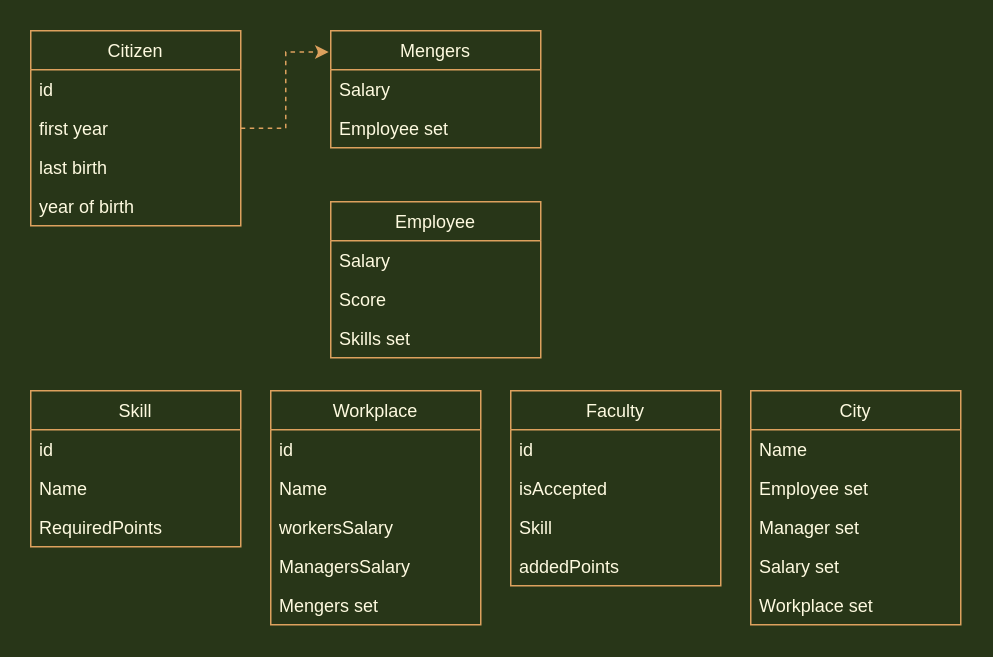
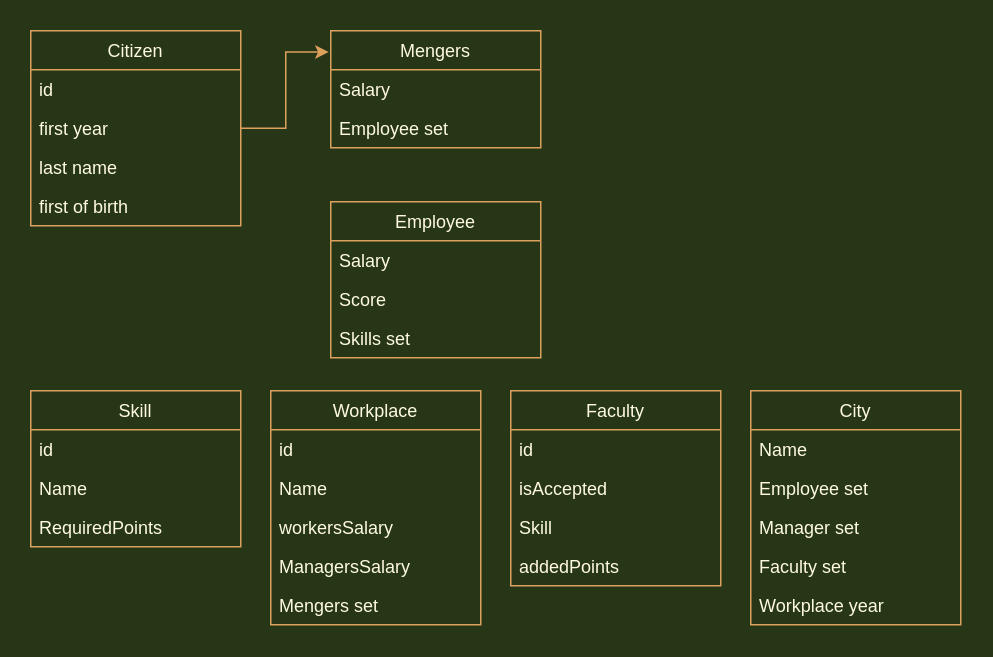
  <mxCell id="0" />
  <mxCell id="1" parent="0" />
  <mxCell id="2" value="Citizen" style="swimlane;fontStyle=0;childLayout=stackLayout;horizontal=1;startSize=26;fillColor=none;horizontalStack=0;resizeParent=1;resizeParentMax=0;resizeLast=0;collapsible=1;marginBottom=0;strokeColor=#DDA15E;fontColor=#FEFAE0;" vertex="1" parent="1"><mxGeometry x="20" y="20" width="140" height="130" as="geometry" /></mxCell>
  <mxCell id="3" value="id " style="text;strokeColor=none;fillColor=none;align=left;verticalAlign=top;spacingLeft=4;spacingRight=4;overflow=hidden;rotatable=0;points=[[0,0.5],[1,0.5]];portConstraint=eastwest;fontColor=#FEFAE0;" vertex="1" parent="2"><mxGeometry y="26" width="140" height="26" as="geometry" /></mxCell>
  <mxCell id="4" value="first year" style="text;strokeColor=none;fillColor=none;align=left;verticalAlign=top;spacingLeft=4;spacingRight=4;overflow=hidden;rotatable=0;points=[[0,0.5],[1,0.5]];portConstraint=eastwest;fontColor=#FEFAE0;" vertex="1" parent="2"><mxGeometry y="52" width="140" height="26" as="geometry" /></mxCell>
- <mxCell id="5" value="last birth&#10;" style="text;strokeColor=none;fillColor=none;align=left;verticalAlign=top;spacingLeft=4;spacingRight=4;overflow=hidden;rotatable=0;points=[[0,0.5],[1,0.5]];portConstraint=eastwest;fontColor=#FEFAE0;" vertex="1" parent="2"><mxGeometry y="78" width="140" height="26" as="geometry" /></mxCell>
- <mxCell id="6" value="year of birth" style="text;strokeColor=none;fillColor=none;align=left;verticalAlign=top;spacingLeft=4;spacingRight=4;overflow=hidden;rotatable=0;points=[[0,0.5],[1,0.5]];portConstraint=eastwest;fontColor=#FEFAE0;" vertex="1" parent="2"><mxGeometry y="104" width="140" height="26" as="geometry" /></mxCell>
+ <mxCell id="5" value="last name&#10;" style="text;strokeColor=none;fillColor=none;align=left;verticalAlign=top;spacingLeft=4;spacingRight=4;overflow=hidden;rotatable=0;points=[[0,0.5],[1,0.5]];portConstraint=eastwest;fontColor=#FEFAE0;" vertex="1" parent="2"><mxGeometry y="78" width="140" height="26" as="geometry" /></mxCell>
+ <mxCell id="6" value="first of birth" style="text;strokeColor=none;fillColor=none;align=left;verticalAlign=top;spacingLeft=4;spacingRight=4;overflow=hidden;rotatable=0;points=[[0,0.5],[1,0.5]];portConstraint=eastwest;fontColor=#FEFAE0;" vertex="1" parent="2"><mxGeometry y="104" width="140" height="26" as="geometry" /></mxCell>
  <mxCell id="7" value="City" style="swimlane;fontStyle=0;childLayout=stackLayout;horizontal=1;startSize=26;fillColor=none;horizontalStack=0;resizeParent=1;resizeParentMax=0;resizeLast=0;collapsible=1;marginBottom=0;strokeColor=#DDA15E;fontColor=#FEFAE0;" vertex="1" parent="1"><mxGeometry x="500" y="260" width="140" height="156" as="geometry" /></mxCell>
  <mxCell id="8" value="Name" style="text;strokeColor=none;fillColor=none;align=left;verticalAlign=top;spacingLeft=4;spacingRight=4;overflow=hidden;rotatable=0;points=[[0,0.5],[1,0.5]];portConstraint=eastwest;fontColor=#FEFAE0;" vertex="1" parent="7"><mxGeometry y="26" width="140" height="26" as="geometry" /></mxCell>
  <mxCell id="9" value="Employee set" style="text;strokeColor=none;fillColor=none;align=left;verticalAlign=top;spacingLeft=4;spacingRight=4;overflow=hidden;rotatable=0;points=[[0,0.5],[1,0.5]];portConstraint=eastwest;fontColor=#FEFAE0;" vertex="1" parent="7"><mxGeometry y="52" width="140" height="26" as="geometry" /></mxCell>
  <mxCell id="10" value="Manager set" style="text;strokeColor=none;fillColor=none;align=left;verticalAlign=top;spacingLeft=4;spacingRight=4;overflow=hidden;rotatable=0;points=[[0,0.5],[1,0.5]];portConstraint=eastwest;fontColor=#FEFAE0;" vertex="1" parent="7"><mxGeometry y="78" width="140" height="26" as="geometry" /></mxCell>
- <mxCell id="11" value="Salary set" style="text;strokeColor=none;fillColor=none;align=left;verticalAlign=top;spacingLeft=4;spacingRight=4;overflow=hidden;rotatable=0;points=[[0,0.5],[1,0.5]];portConstraint=eastwest;fontColor=#FEFAE0;" vertex="1" parent="7"><mxGeometry y="104" width="140" height="26" as="geometry" /></mxCell>
- <mxCell id="12" value="Workplace set" style="text;strokeColor=none;fillColor=none;align=left;verticalAlign=top;spacingLeft=4;spacingRight=4;overflow=hidden;rotatable=0;points=[[0,0.5],[1,0.5]];portConstraint=eastwest;fontColor=#FEFAE0;" vertex="1" parent="7"><mxGeometry y="130" width="140" height="26" as="geometry" /></mxCell>
+ <mxCell id="11" value="Faculty set" style="text;strokeColor=none;fillColor=none;align=left;verticalAlign=top;spacingLeft=4;spacingRight=4;overflow=hidden;rotatable=0;points=[[0,0.5],[1,0.5]];portConstraint=eastwest;fontColor=#FEFAE0;" vertex="1" parent="7"><mxGeometry y="104" width="140" height="26" as="geometry" /></mxCell>
+ <mxCell id="12" value="Workplace year" style="text;strokeColor=none;fillColor=none;align=left;verticalAlign=top;spacingLeft=4;spacingRight=4;overflow=hidden;rotatable=0;points=[[0,0.5],[1,0.5]];portConstraint=eastwest;fontColor=#FEFAE0;" vertex="1" parent="7"><mxGeometry y="130" width="140" height="26" as="geometry" /></mxCell>
  <mxCell id="13" value="Faculty" style="swimlane;fontStyle=0;childLayout=stackLayout;horizontal=1;startSize=26;fillColor=none;horizontalStack=0;resizeParent=1;resizeParentMax=0;resizeLast=0;collapsible=1;marginBottom=0;strokeColor=#DDA15E;fontColor=#FEFAE0;" vertex="1" parent="1"><mxGeometry x="340" y="260" width="140" height="130" as="geometry" /></mxCell>
  <mxCell id="14" value="id" style="text;strokeColor=none;fillColor=none;align=left;verticalAlign=top;spacingLeft=4;spacingRight=4;overflow=hidden;rotatable=0;points=[[0,0.5],[1,0.5]];portConstraint=eastwest;fontColor=#FEFAE0;" vertex="1" parent="13"><mxGeometry y="26" width="140" height="26" as="geometry" /></mxCell>
  <mxCell id="15" value="isAccepted" style="text;strokeColor=none;fillColor=none;align=left;verticalAlign=top;spacingLeft=4;spacingRight=4;overflow=hidden;rotatable=0;points=[[0,0.5],[1,0.5]];portConstraint=eastwest;fontColor=#FEFAE0;" vertex="1" parent="13"><mxGeometry y="52" width="140" height="26" as="geometry" /></mxCell>
  <mxCell id="16" value="Skill" style="text;strokeColor=none;fillColor=none;align=left;verticalAlign=top;spacingLeft=4;spacingRight=4;overflow=hidden;rotatable=0;points=[[0,0.5],[1,0.5]];portConstraint=eastwest;fontColor=#FEFAE0;" vertex="1" parent="13"><mxGeometry y="78" width="140" height="26" as="geometry" /></mxCell>
  <mxCell id="17" value="addedPoints" style="text;strokeColor=none;fillColor=none;align=left;verticalAlign=top;spacingLeft=4;spacingRight=4;overflow=hidden;rotatable=0;points=[[0,0.5],[1,0.5]];portConstraint=eastwest;fontColor=#FEFAE0;" vertex="1" parent="13"><mxGeometry y="104" width="140" height="26" as="geometry" /></mxCell>
  <mxCell id="18" value="Workplace" style="swimlane;fontStyle=0;childLayout=stackLayout;horizontal=1;startSize=26;fillColor=none;horizontalStack=0;resizeParent=1;resizeParentMax=0;resizeLast=0;collapsible=1;marginBottom=0;strokeColor=#DDA15E;fontColor=#FEFAE0;" vertex="1" parent="1"><mxGeometry x="180" y="260" width="140" height="156" as="geometry" /></mxCell>
  <mxCell id="19" value="id" style="text;strokeColor=none;fillColor=none;align=left;verticalAlign=top;spacingLeft=4;spacingRight=4;overflow=hidden;rotatable=0;points=[[0,0.5],[1,0.5]];portConstraint=eastwest;fontColor=#FEFAE0;" vertex="1" parent="18"><mxGeometry y="26" width="140" height="26" as="geometry" /></mxCell>
  <mxCell id="20" value="Name" style="text;strokeColor=none;fillColor=none;align=left;verticalAlign=top;spacingLeft=4;spacingRight=4;overflow=hidden;rotatable=0;points=[[0,0.5],[1,0.5]];portConstraint=eastwest;fontColor=#FEFAE0;" vertex="1" parent="18"><mxGeometry y="52" width="140" height="26" as="geometry" /></mxCell>
  <mxCell id="21" value="workersSalary" style="text;strokeColor=none;fillColor=none;align=left;verticalAlign=top;spacingLeft=4;spacingRight=4;overflow=hidden;rotatable=0;points=[[0,0.5],[1,0.5]];portConstraint=eastwest;fontColor=#FEFAE0;" vertex="1" parent="18"><mxGeometry y="78" width="140" height="26" as="geometry" /></mxCell>
  <mxCell id="22" value="ManagersSalary" style="text;strokeColor=none;fillColor=none;align=left;verticalAlign=top;spacingLeft=4;spacingRight=4;overflow=hidden;rotatable=0;points=[[0,0.5],[1,0.5]];portConstraint=eastwest;fontColor=#FEFAE0;" vertex="1" parent="18"><mxGeometry y="104" width="140" height="26" as="geometry" /></mxCell>
  <mxCell id="23" value="Mengers set" style="text;strokeColor=none;fillColor=none;align=left;verticalAlign=top;spacingLeft=4;spacingRight=4;overflow=hidden;rotatable=0;points=[[0,0.5],[1,0.5]];portConstraint=eastwest;fontColor=#FEFAE0;" vertex="1" parent="18"><mxGeometry y="130" width="140" height="26" as="geometry" /></mxCell>
  <mxCell id="24" value="Skill" style="swimlane;fontStyle=0;childLayout=stackLayout;horizontal=1;startSize=26;fillColor=none;horizontalStack=0;resizeParent=1;resizeParentMax=0;resizeLast=0;collapsible=1;marginBottom=0;strokeColor=#DDA15E;fontColor=#FEFAE0;" vertex="1" parent="1"><mxGeometry x="20" y="260" width="140" height="104" as="geometry" /></mxCell>
  <mxCell id="25" value="id   " style="text;strokeColor=none;fillColor=none;align=left;verticalAlign=top;spacingLeft=4;spacingRight=4;overflow=hidden;rotatable=0;points=[[0,0.5],[1,0.5]];portConstraint=eastwest;fontColor=#FEFAE0;" vertex="1" parent="24"><mxGeometry y="26" width="140" height="26" as="geometry" /></mxCell>
  <mxCell id="26" value="Name" style="text;strokeColor=none;fillColor=none;align=left;verticalAlign=top;spacingLeft=4;spacingRight=4;overflow=hidden;rotatable=0;points=[[0,0.5],[1,0.5]];portConstraint=eastwest;fontColor=#FEFAE0;" vertex="1" parent="24"><mxGeometry y="52" width="140" height="26" as="geometry" /></mxCell>
  <mxCell id="27" value="RequiredPoints" style="text;strokeColor=none;fillColor=none;align=left;verticalAlign=top;spacingLeft=4;spacingRight=4;overflow=hidden;rotatable=0;points=[[0,0.5],[1,0.5]];portConstraint=eastwest;fontColor=#FEFAE0;" vertex="1" parent="24"><mxGeometry y="78" width="140" height="26" as="geometry" /></mxCell>
  <mxCell id="28" value="Employee" style="swimlane;fontStyle=0;childLayout=stackLayout;horizontal=1;startSize=26;fillColor=none;horizontalStack=0;resizeParent=1;resizeParentMax=0;resizeLast=0;collapsible=1;marginBottom=0;strokeColor=#DDA15E;fontColor=#FEFAE0;" vertex="1" parent="1"><mxGeometry x="220" y="134" width="140" height="104" as="geometry" /></mxCell>
  <mxCell id="29" value="Salary" style="text;strokeColor=none;fillColor=none;align=left;verticalAlign=top;spacingLeft=4;spacingRight=4;overflow=hidden;rotatable=0;points=[[0,0.5],[1,0.5]];portConstraint=eastwest;fontColor=#FEFAE0;" vertex="1" parent="28"><mxGeometry y="26" width="140" height="26" as="geometry" /></mxCell>
  <mxCell id="30" value="Score" style="text;strokeColor=none;fillColor=none;align=left;verticalAlign=top;spacingLeft=4;spacingRight=4;overflow=hidden;rotatable=0;points=[[0,0.5],[1,0.5]];portConstraint=eastwest;fontColor=#FEFAE0;" vertex="1" parent="28"><mxGeometry y="52" width="140" height="26" as="geometry" /></mxCell>
  <mxCell id="31" value="Skills set" style="text;strokeColor=none;fillColor=none;align=left;verticalAlign=top;spacingLeft=4;spacingRight=4;overflow=hidden;rotatable=0;points=[[0,0.5],[1,0.5]];portConstraint=eastwest;fontColor=#FEFAE0;" vertex="1" parent="28"><mxGeometry y="78" width="140" height="26" as="geometry" /></mxCell>
  <mxCell id="32" value="Mengers" style="swimlane;fontStyle=0;childLayout=stackLayout;horizontal=1;startSize=26;fillColor=none;horizontalStack=0;resizeParent=1;resizeParentMax=0;resizeLast=0;collapsible=1;marginBottom=0;strokeColor=#DDA15E;fontColor=#FEFAE0;" vertex="1" parent="1"><mxGeometry x="220" y="20" width="140" height="78" as="geometry" /></mxCell>
  <mxCell id="33" value="Salary" style="text;strokeColor=none;fillColor=none;align=left;verticalAlign=top;spacingLeft=4;spacingRight=4;overflow=hidden;rotatable=0;points=[[0,0.5],[1,0.5]];portConstraint=eastwest;fontColor=#FEFAE0;" vertex="1" parent="32"><mxGeometry y="26" width="140" height="26" as="geometry" /></mxCell>
  <mxCell id="34" value="Employee set" style="text;strokeColor=none;fillColor=none;align=left;verticalAlign=top;spacingLeft=4;spacingRight=4;overflow=hidden;rotatable=0;points=[[0,0.5],[1,0.5]];portConstraint=eastwest;fontColor=#FEFAE0;" vertex="1" parent="32"><mxGeometry y="52" width="140" height="26" as="geometry" /></mxCell>
- <mxCell id="35" style="edgeStyle=orthogonalEdgeStyle;rounded=0;orthogonalLoop=1;jettySize=auto;html=1;exitX=1;exitY=0.5;exitDx=0;exitDy=0;entryX=-0.01;entryY=0.182;entryDx=0;entryDy=0;entryPerimeter=0;labelBackgroundColor=#283618;strokeColor=#DDA15E;fontColor=#FEFAE0;dashed=1;" edge="1" parent="1" source="4" target="32"><mxGeometry relative="1" as="geometry" /></mxCell>
+ <mxCell id="35" style="edgeStyle=orthogonalEdgeStyle;rounded=0;orthogonalLoop=1;jettySize=auto;html=1;exitX=1;exitY=0.5;exitDx=0;exitDy=0;entryX=-0.01;entryY=0.182;entryDx=0;entryDy=0;entryPerimeter=0;labelBackgroundColor=#283618;strokeColor=#DDA15E;fontColor=#FEFAE0;" edge="1" parent="1" source="4" target="32"><mxGeometry relative="1" as="geometry" /></mxCell>
